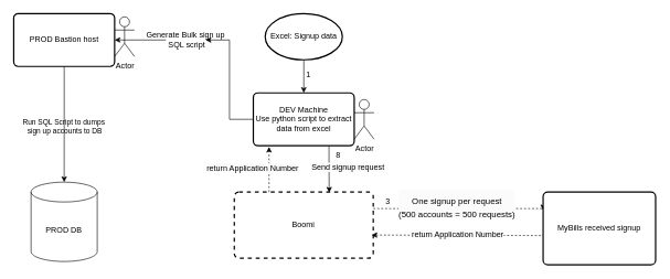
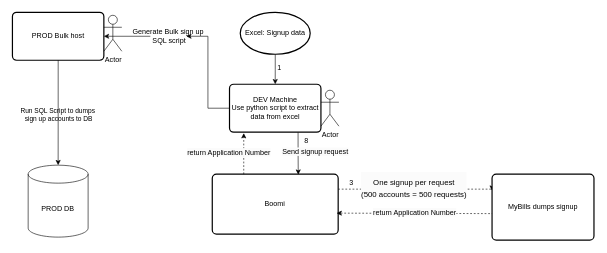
  <mxCell id="0" />
  <mxCell id="1" parent="0" />
  <mxCell id="2" style="edgeStyle=orthogonalEdgeStyle;rounded=0;orthogonalLoop=1;jettySize=auto;html=1;entryX=0.5;entryY=0;entryDx=0;entryDy=0;fontSize=13;labelBackgroundColor=none;fontColor=default;" edge="1" parent="1" source="3" target="6"><mxGeometry relative="1" as="geometry"><mxPoint x="458.335" y="180" as="targetPoint" /></mxGeometry></mxCell>
  <mxCell id="3" value="Excel: Signup data" style="strokeWidth=2;html=1;shape=mxgraph.flowchart.start_1;whiteSpace=wrap;fontSize=12;labelBackgroundColor=none;" vertex="1" parent="1"><mxGeometry x="400" y="20" width="116.67" height="70" as="geometry" /></mxCell>
  <mxCell id="4" style="edgeStyle=orthogonalEdgeStyle;rounded=0;orthogonalLoop=1;jettySize=auto;html=1;exitX=0.75;exitY=1;exitDx=0;exitDy=0;entryX=0.683;entryY=0.008;entryDx=0;entryDy=0;entryPerimeter=0;labelBackgroundColor=none;fontColor=default;" edge="1" parent="1" source="6" target="8"><mxGeometry relative="1" as="geometry"><mxPoint x="458.333" y="270" as="targetPoint" /></mxGeometry></mxCell>
  <mxCell id="5" style="edgeStyle=orthogonalEdgeStyle;rounded=0;orthogonalLoop=1;jettySize=auto;html=1;exitX=0;exitY=0.5;exitDx=0;exitDy=0;entryX=1;entryY=0.5;entryDx=0;entryDy=0;labelBackgroundColor=none;fontColor=default;" edge="1" parent="1" source="23" target="19"><mxGeometry relative="1" as="geometry" /></mxCell>
  <mxCell id="6" value="DEV Machine&lt;div&gt;Use python script to extract data from excel&lt;/div&gt;" style="rounded=1;whiteSpace=wrap;html=1;absoluteArcSize=1;arcSize=14;strokeWidth=2;fontSize=12;labelBackgroundColor=none;" vertex="1" parent="1"><mxGeometry x="382.08" y="140" width="152.5" height="80" as="geometry" /></mxCell>
  <mxCell id="7" style="edgeStyle=orthogonalEdgeStyle;rounded=0;orthogonalLoop=1;jettySize=auto;html=1;exitX=1;exitY=0.25;exitDx=0;exitDy=0;dashed=1;entryX=0;entryY=0.25;entryDx=0;entryDy=0;labelBackgroundColor=none;fontColor=default;" edge="1" parent="1" source="8" target="10"><mxGeometry relative="1" as="geometry"><mxPoint x="660" y="340" as="targetPoint" /><Array as="points"><mxPoint x="700" y="315" /><mxPoint x="700" y="315" /></Array></mxGeometry></mxCell>
- <mxCell id="8" value="Boomi" style="rounded=1;whiteSpace=wrap;html=1;absoluteArcSize=1;arcSize=14;strokeWidth=2;labelBackgroundColor=none;dashed=1;" vertex="1" parent="1"><mxGeometry x="353.33" y="290" width="210" height="100" as="geometry" /></mxCell>
+ <mxCell id="8" value="Boomi" style="rounded=1;whiteSpace=wrap;html=1;absoluteArcSize=1;arcSize=14;strokeWidth=2;labelBackgroundColor=none;" vertex="1" parent="1"><mxGeometry x="353.33" y="290" width="210" height="100" as="geometry" /></mxCell>
  <mxCell id="9" style="edgeStyle=orthogonalEdgeStyle;rounded=0;orthogonalLoop=1;jettySize=auto;html=1;exitX=0.015;exitY=0.598;exitDx=0;exitDy=0;exitPerimeter=0;entryX=0.988;entryY=0.65;entryDx=0;entryDy=0;entryPerimeter=0;dashed=1;labelBackgroundColor=none;fontColor=default;" edge="1" parent="1" source="10" target="8"><mxGeometry relative="1" as="geometry"><mxPoint x="570" y="360" as="targetPoint" /><Array as="points"><mxPoint x="818" y="356" /></Array></mxGeometry></mxCell>
- <mxCell id="10" value="MyBills received signup" style="rounded=1;whiteSpace=wrap;html=1;absoluteArcSize=1;arcSize=14;strokeWidth=2;labelBackgroundColor=none;" vertex="1" parent="1"><mxGeometry x="820" y="290" width="170" height="110" as="geometry" /></mxCell>
+ <mxCell id="10" value="MyBills dumps signup" style="rounded=1;whiteSpace=wrap;html=1;absoluteArcSize=1;arcSize=14;strokeWidth=2;labelBackgroundColor=none;" vertex="1" parent="1"><mxGeometry x="820" y="290" width="170" height="110" as="geometry" /></mxCell>
  <mxCell id="11" value="&#10;&lt;span style=&quot;color: rgb(0, 0, 0); font-family: Helvetica; font-size: 12px; font-style: normal; font-variant-ligatures: normal; font-variant-caps: normal; font-weight: 400; letter-spacing: normal; orphans: 2; text-align: center; text-indent: 0px; text-transform: none; widows: 2; word-spacing: 0px; -webkit-text-stroke-width: 0px; white-space: normal; background-color: rgb(251, 251, 251); text-decoration-thickness: initial; text-decoration-style: initial; text-decoration-color: initial; display: inline !important; float: none;&quot;&gt;Send signup request&lt;/span&gt;&#10;&#10;" style="text;html=1;align=center;verticalAlign=middle;whiteSpace=wrap;rounded=0;labelBackgroundColor=none;" vertex="1" parent="1"><mxGeometry x="462" y="245" width="126.67" height="30" as="geometry" /></mxCell>
  <mxCell id="12" value="&lt;h1 style=&quot;forced-color-adjust: none; color: rgb(0, 0, 0); font-family: Helvetica; font-style: normal; font-variant-ligatures: normal; font-variant-caps: normal; letter-spacing: normal; orphans: 2; text-align: center; text-indent: 0px; text-transform: none; widows: 2; word-spacing: 0px; -webkit-text-stroke-width: 0px; white-space: normal; background-color: rgb(251, 251, 251); text-decoration-thickness: initial; text-decoration-style: initial; text-decoration-color: initial; margin-top: 0px;&quot;&gt;&lt;span style=&quot;forced-color-adjust: none; font-weight: 400; font-size: 13px;&quot;&gt;One signup per request&lt;/span&gt;&lt;div style=&quot;forced-color-adjust: none; font-weight: 400; text-wrap-mode: nowrap; font-size: 13px;&quot;&gt;&lt;div style=&quot;forced-color-adjust: none; text-wrap-mode: wrap;&quot;&gt;(500 accounts = 500 requests)&lt;/div&gt;&lt;/div&gt;&lt;/h1&gt;" style="text;whiteSpace=wrap;html=1;labelBackgroundColor=none;" vertex="1" parent="1"><mxGeometry x="600" y="280" width="210" height="50" as="geometry" /></mxCell>
  <mxCell id="13" value="&lt;span style=&quot;color: rgb(0, 0, 0); font-family: Helvetica; font-size: 12px; font-style: normal; font-variant-ligatures: normal; font-variant-caps: normal; font-weight: 400; letter-spacing: normal; orphans: 2; text-align: center; text-indent: 0px; text-transform: none; widows: 2; word-spacing: 0px; -webkit-text-stroke-width: 0px; white-space: normal; background-color: rgb(251, 251, 251); text-decoration-thickness: initial; text-decoration-style: initial; text-decoration-color: initial; display: inline !important; float: none;&quot;&gt;return Application Number&lt;/span&gt;" style="text;whiteSpace=wrap;html=1;labelBackgroundColor=none;" vertex="1" parent="1"><mxGeometry x="620" y="340" width="170" height="40" as="geometry" /></mxCell>
  <mxCell id="14" style="edgeStyle=orthogonalEdgeStyle;rounded=0;orthogonalLoop=1;jettySize=auto;html=1;exitX=0.25;exitY=0;exitDx=0;exitDy=0;entryX=0.156;entryY=1.021;entryDx=0;entryDy=0;entryPerimeter=0;dashed=1;labelBackgroundColor=none;fontColor=default;" edge="1" parent="1" source="8" target="6"><mxGeometry relative="1" as="geometry" /></mxCell>
  <mxCell id="15" value="&lt;span style=&quot;color: rgb(0, 0, 0); font-family: Helvetica; font-size: 12px; font-style: normal; font-variant-ligatures: normal; font-variant-caps: normal; font-weight: 400; letter-spacing: normal; orphans: 2; text-align: center; text-indent: 0px; text-transform: none; widows: 2; word-spacing: 0px; -webkit-text-stroke-width: 0px; white-space: normal; background-color: rgb(251, 251, 251); text-decoration-thickness: initial; text-decoration-style: initial; text-decoration-color: initial; display: inline !important; float: none;&quot;&gt;return Application Number&lt;/span&gt;" style="text;whiteSpace=wrap;html=1;labelBackgroundColor=none;" vertex="1" parent="1"><mxGeometry x="310" y="240" width="170" height="40" as="geometry" /></mxCell>
  <mxCell id="16" value="1" style="text;html=1;align=center;verticalAlign=middle;resizable=0;points=[];autosize=1;strokeColor=none;fillColor=none;labelBackgroundColor=none;" vertex="1" parent="1"><mxGeometry x="450" y="98" width="30" height="30" as="geometry" /></mxCell>
  <mxCell id="17" value="8" style="text;html=1;align=center;verticalAlign=middle;resizable=0;points=[];autosize=1;strokeColor=none;fillColor=none;labelBackgroundColor=none;" vertex="1" parent="1"><mxGeometry x="495" y="220" width="30" height="30" as="geometry" /></mxCell>
  <mxCell id="18" value="3" style="text;html=1;align=center;verticalAlign=middle;resizable=0;points=[];autosize=1;strokeColor=none;fillColor=none;labelBackgroundColor=none;" vertex="1" parent="1"><mxGeometry x="570" y="290" width="30" height="30" as="geometry" /></mxCell>
- <mxCell id="19" value="PROD Bastion host" style="rounded=1;whiteSpace=wrap;html=1;absoluteArcSize=1;arcSize=14;strokeWidth=2;fontSize=12;labelBackgroundColor=none;" vertex="1" parent="1"><mxGeometry x="20" y="20" width="152.5" height="80" as="geometry" /></mxCell>
+ <mxCell id="19" value="PROD Bulk host" style="rounded=1;whiteSpace=wrap;html=1;absoluteArcSize=1;arcSize=14;strokeWidth=2;fontSize=12;labelBackgroundColor=none;" vertex="1" parent="1"><mxGeometry x="20" y="20" width="152.5" height="80" as="geometry" /></mxCell>
  <mxCell id="20" value="Actor" style="shape=umlActor;verticalLabelPosition=bottom;verticalAlign=top;html=1;outlineConnect=0;labelBackgroundColor=none;" vertex="1" parent="1"><mxGeometry x="534.58" y="150" width="30" height="60" as="geometry" /></mxCell>
  <mxCell id="21" value="Actor" style="shape=umlActor;verticalLabelPosition=bottom;verticalAlign=top;html=1;outlineConnect=0;labelBackgroundColor=none;" vertex="1" parent="1"><mxGeometry x="172.5" y="25" width="30" height="60" as="geometry" /></mxCell>
  <mxCell id="22" value="" style="edgeStyle=orthogonalEdgeStyle;rounded=0;orthogonalLoop=1;jettySize=auto;html=1;exitX=0;exitY=0.5;exitDx=0;exitDy=0;entryX=1;entryY=0.5;entryDx=0;entryDy=0;labelBackgroundColor=none;fontColor=default;" edge="1" parent="1" source="6" target="23"><mxGeometry relative="1" as="geometry"><mxPoint x="382" y="180" as="sourcePoint" /><mxPoint x="173" y="60" as="targetPoint" /></mxGeometry></mxCell>
  <mxCell id="23" value="&lt;span style=&quot;text-align: left; text-wrap-mode: nowrap;&quot;&gt;Generate Bulk sign up&lt;/span&gt;&lt;div&gt;&lt;span style=&quot;text-align: left; text-wrap-mode: nowrap;&quot;&gt;&amp;nbsp;SQL script&lt;/span&gt;&lt;/div&gt;" style="text;html=1;align=center;verticalAlign=middle;whiteSpace=wrap;rounded=0;labelBackgroundColor=none;" vertex="1" parent="1"><mxGeometry x="250" y="45" width="60" height="30" as="geometry" /></mxCell>
  <mxCell id="24" value="PROD DB" style="shape=cylinder3;whiteSpace=wrap;html=1;boundedLbl=1;backgroundOutline=1;size=15;labelBackgroundColor=none;" vertex="1" parent="1"><mxGeometry x="46.25" y="275" width="100" height="120" as="geometry" /></mxCell>
  <mxCell id="25" style="edgeStyle=orthogonalEdgeStyle;rounded=0;orthogonalLoop=1;jettySize=auto;html=1;entryX=0.5;entryY=0;entryDx=0;entryDy=0;entryPerimeter=0;labelBackgroundColor=none;fontColor=default;" edge="1" parent="1" source="19" target="24"><mxGeometry relative="1" as="geometry" /></mxCell>
  <mxCell id="26" value="Run SQL Script to dumps&amp;nbsp;&lt;div&gt;sign up accounts to DB&lt;/div&gt;" style="edgeLabel;html=1;align=center;verticalAlign=middle;resizable=0;points=[];labelBackgroundColor=none;" vertex="1" connectable="0" parent="25"><mxGeometry x="-0.191" y="-2" relative="1" as="geometry"><mxPoint x="2" y="19" as="offset" /></mxGeometry></mxCell>
